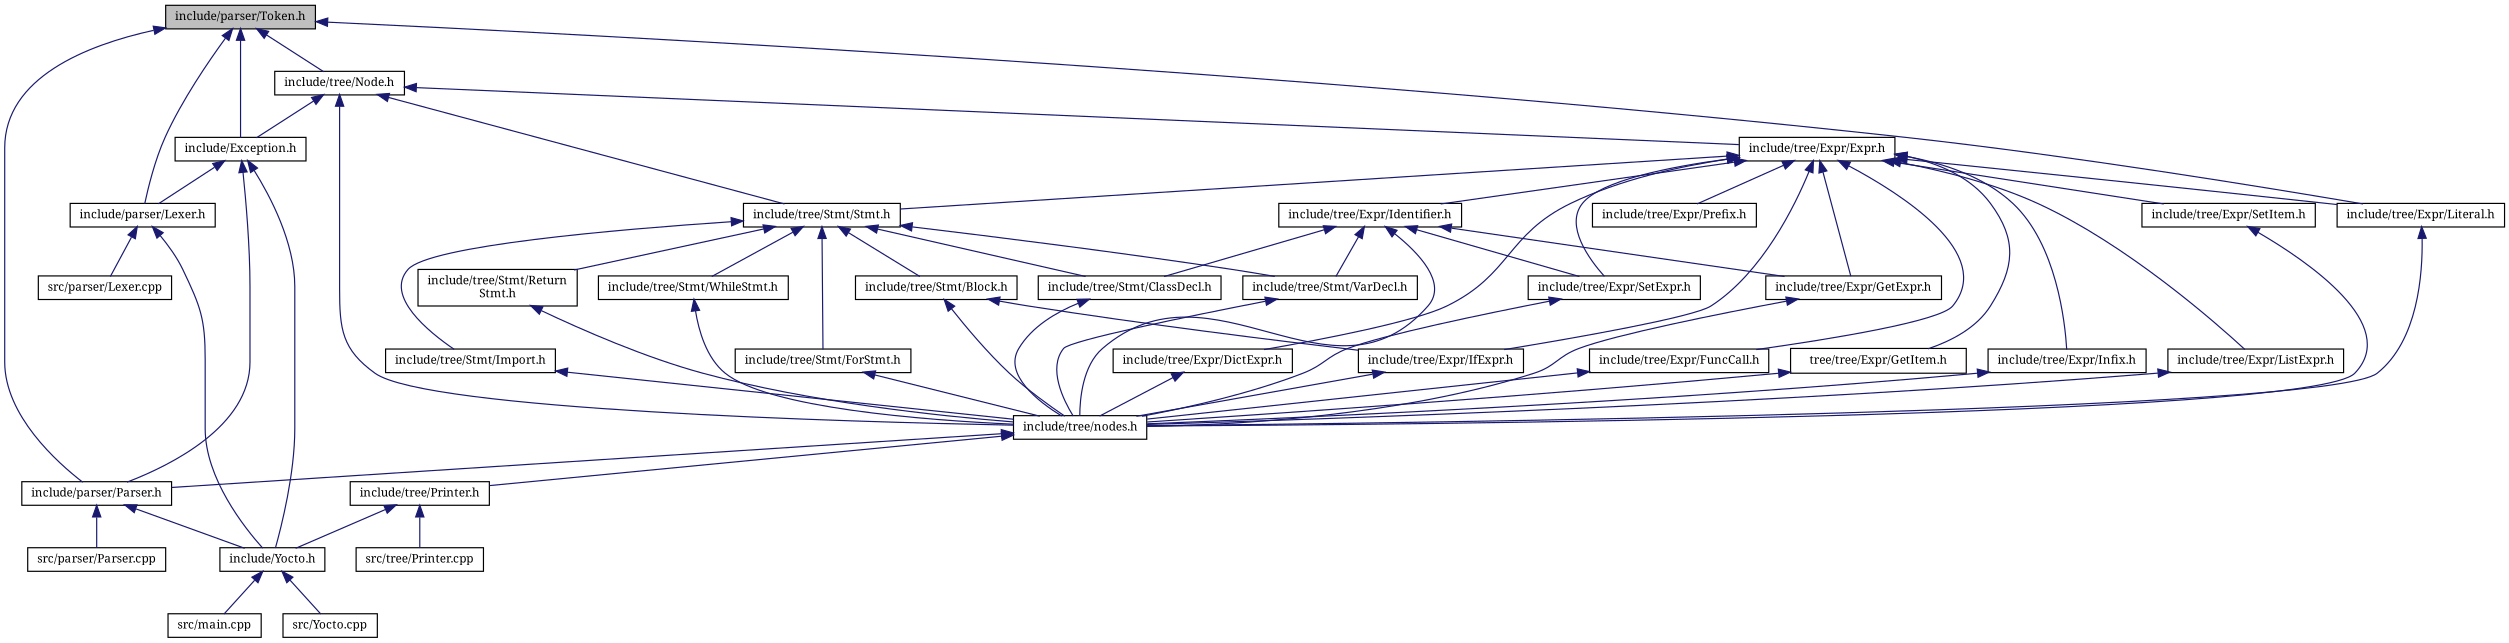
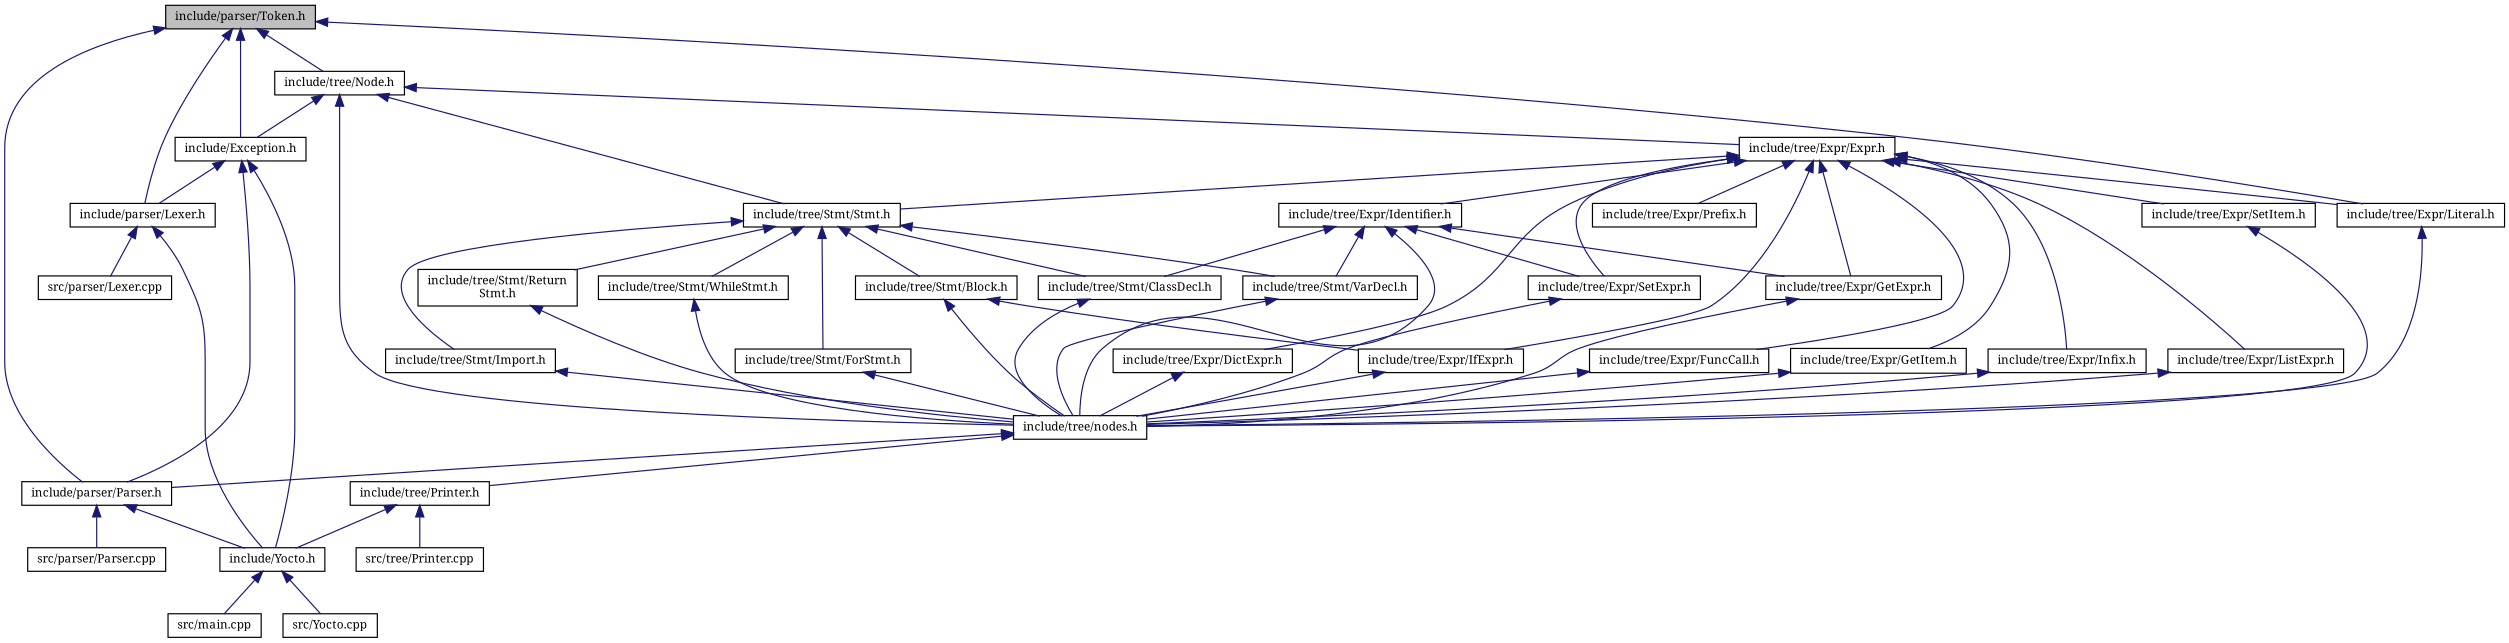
  digraph {
    fontname="Noto Serif"
    node [color=black fillcolor=white fontname="Noto Serif" fontsize=10 shape=record style=filled]
    edge [color=midnightblue dir=back fontname="Noto Serif" fontsize=10 labelfontname=Helvetica labelfontsize=10 style=solid]
    n1 [fillcolor=grey75 fontcolor=black height=0.2 label="include/parser/Token.h" width=0.4]
    n2 [height=0.2 label="include/Exception.h" width=0.4]
    n3 [height=0.2 label="include/parser/Lexer.h" width=0.4]
    n4 [height=0.2 label="include/parser/Parser.h" width=0.4]
    n5 [height=0.2 label="include/tree/Expr/Literal.h" width=0.4]
    n6 [height=0.2 label="include/tree/Node.h" width=0.4]
    n7 [height=0.2 label="include/Yocto.h" width=0.4]
    n8 [height=0.2 label="src/parser/Lexer.cpp" width=0.4]
    n9 [height=0.2 label="src/parser/Parser.cpp" width=0.4]
    n10 [height=0.2 label="include/tree/nodes.h" width=0.4]
    n11 [height=0.2 label="include/tree/Expr/Expr.h" width=0.4]
    n12 [height=0.2 label="include/tree/Stmt/Stmt.h" width=0.4]
    n13 [height=0.2 label="src/main.cpp" width=0.4]
    n14 [height=0.2 label="src/Yocto.cpp" width=0.4]
    n15 [height=0.2 label="include/tree/Printer.h" width=0.4]
    n16 [height=0.2 label="src/tree/Printer.cpp" width=0.4]
    n17 [height=0.2 label="include/tree/Expr/DictExpr.h" width=0.4]
    n18 [height=0.2 label="include/tree/Expr/FuncCall.h" width=0.4]
    n19 [height=0.2 label="include/tree/Expr/GetExpr.h" width=0.4]
-   n20 [height=0.2 label="tree/tree/Expr/GetItem.h" width=0.4]
+   n20 [height=0.2 label="include/tree/Expr/GetItem.h" width=0.4]
    n21 [height=0.2 label="include/tree/Expr/Identifier.h" width=0.4]
    n22 [height=0.2 label="include/tree/Expr/SetExpr.h" width=0.4]
    n23 [height=0.2 label="include/tree/Expr/IfExpr.h" width=0.4]
    n24 [height=0.2 label="include/tree/Expr/Infix.h" width=0.4]
    n25 [height=0.2 label="include/tree/Expr/ListExpr.h" width=0.4]
    n26 [height=0.2 label="include/tree/Expr/Prefix.h" width=0.4]
    n27 [height=0.2 label="include/tree/Expr/SetItem.h" width=0.4]
    n28 [height=0.2 label="include/tree/Stmt/ClassDecl.h" width=0.4]
    n29 [height=0.2 label="include/tree/Stmt/VarDecl.h" width=0.4]
    n30 [height=0.2 label="include/tree/Stmt/Block.h" width=0.4]
    n31 [height=0.2 label="include/tree/Stmt/ForStmt.h" width=0.4]
    n32 [height=0.2 label="include/tree/Stmt/Import.h" width=0.4]
    n33 [height=0.2 label="include/tree/Stmt/Return\lStmt.h" width=0.4]
    n34 [height=0.2 label="include/tree/Stmt/WhileStmt.h" width=0.4]
    n1 -> n2
    n1 -> n3
    n1 -> n4
    n1 -> n5
    n1 -> n6
    n2 -> n3
    n2 -> n4
    n2 -> n7
    n3 -> n7
    n3 -> n8
    n4 -> n7
    n4 -> n9
    n5 -> n10
    n6 -> n2
    n6 -> n10
    n6 -> n11
    n6 -> n12
    n7 -> n13
    n7 -> n14
    n10 -> n4
    n10 -> n15
    n11 -> n5
    n11 -> n12
    n11 -> n17
    n11 -> n18
    n11 -> n19
    n11 -> n20
    n11 -> n21
    n11 -> n22
    n11 -> n23
    n11 -> n24
    n11 -> n25
    n11 -> n26
    n11 -> n27
    n12 -> n28
    n12 -> n29
    n12 -> n30
    n12 -> n31
    n12 -> n32
    n12 -> n33
    n12 -> n34
    n15 -> n7
    n15 -> n16
    n17 -> n10
    n18 -> n10
    n19 -> n10
    n20 -> n10
    n21 -> n10
    n21 -> n19
    n21 -> n22
    n21 -> n28
    n21 -> n29
    n22 -> n10
    n23 -> n10
    n24 -> n10
    n25 -> n10
    n27 -> n10
    n28 -> n10
    n29 -> n10
    n30 -> n10
    n30 -> n23
    n31 -> n10
    n32 -> n10
    n33 -> n10
    n34 -> n10
  }
